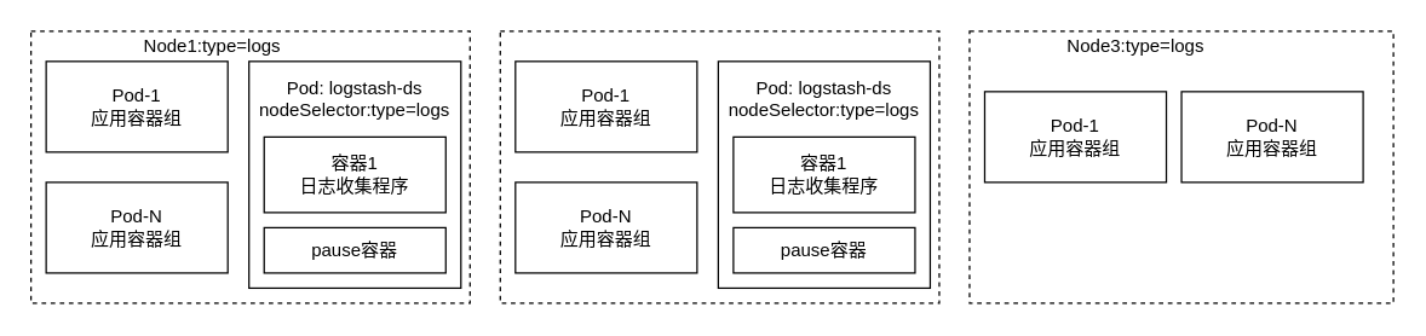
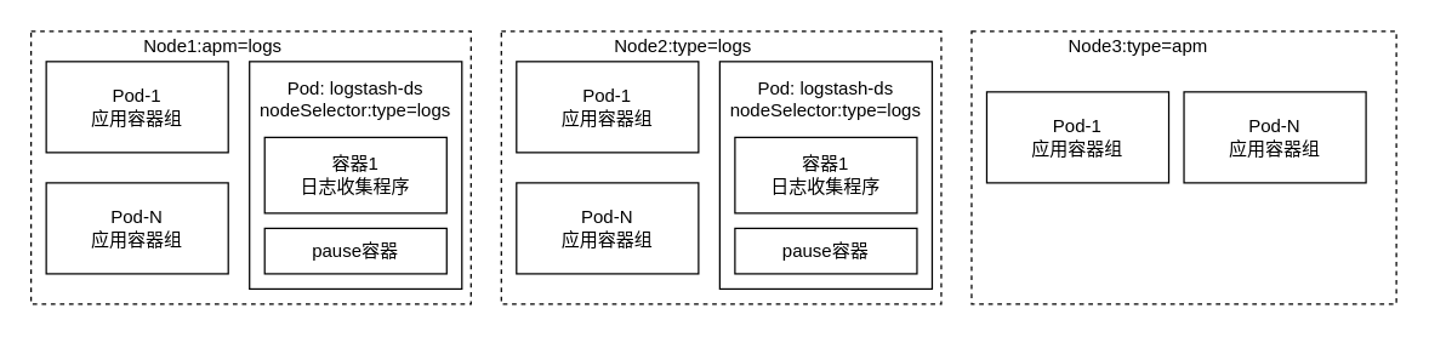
  <mxCell id="0" />
  <mxCell id="1" parent="0" />
  <mxCell id="2" value="" style="rounded=0;whiteSpace=wrap;html=1;dashed=1;fillColor=none;" vertex="1" parent="1"><mxGeometry x="20" y="20" width="290" height="180" as="geometry" /></mxCell>
- <mxCell id="3" value="Node1:type=logs" style="rounded=0;whiteSpace=wrap;html=1;strokeColor=none;fillColor=none;" vertex="1" parent="1"><mxGeometry x="80" y="20" width="120" height="20" as="geometry" /></mxCell>
+ <mxCell id="3" value="Node1:apm=logs" style="rounded=0;whiteSpace=wrap;html=1;strokeColor=none;fillColor=none;" vertex="1" parent="1"><mxGeometry x="80" y="20" width="120" height="20" as="geometry" /></mxCell>
  <mxCell id="4" value="&lt;div&gt;Pod-1&lt;/div&gt;&lt;div&gt;应用容器组&lt;br&gt;&lt;/div&gt;" style="rounded=0;whiteSpace=wrap;html=1;" vertex="1" parent="1"><mxGeometry x="30" y="40" width="120" height="60" as="geometry" /></mxCell>
  <mxCell id="5" value="" style="rounded=0;whiteSpace=wrap;html=1;" vertex="1" parent="1"><mxGeometry x="164" y="40" width="140" height="150" as="geometry" /></mxCell>
  <mxCell id="6" value="&lt;div&gt;Pod: logstash-ds&lt;/div&gt;&lt;div&gt;nodeSelector:type=logs&lt;br&gt;&lt;/div&gt;" style="rounded=0;whiteSpace=wrap;html=1;fillColor=none;strokeColor=none;" vertex="1" parent="1"><mxGeometry x="164" y="40" width="140" height="50" as="geometry" /></mxCell>
  <mxCell id="7" value="&lt;div&gt;容器1&lt;/div&gt;&lt;div&gt;日志收集程序&lt;br&gt;&lt;/div&gt;" style="rounded=0;whiteSpace=wrap;html=1;" vertex="1" parent="1"><mxGeometry x="174" y="90" width="120" height="50" as="geometry" /></mxCell>
  <mxCell id="8" value="pause容器" style="rounded=0;whiteSpace=wrap;html=1;" vertex="1" parent="1"><mxGeometry x="174" y="150" width="120" height="30" as="geometry" /></mxCell>
  <mxCell id="9" value="&lt;div&gt;Pod-N&lt;/div&gt;&lt;div&gt;应用容器组&lt;br&gt;&lt;/div&gt;" style="rounded=0;whiteSpace=wrap;html=1;" vertex="1" parent="1"><mxGeometry x="30" y="120" width="120" height="60" as="geometry" /></mxCell>
  <mxCell id="10" value="" style="rounded=0;whiteSpace=wrap;html=1;dashed=1;fillColor=none;" vertex="1" parent="1"><mxGeometry x="330" y="20" width="290" height="180" as="geometry" /></mxCell>
+ <mxCell id="11" value="Node2:type=logs" style="rounded=0;whiteSpace=wrap;html=1;strokeColor=none;fillColor=none;" vertex="1" parent="1"><mxGeometry x="390" y="20" width="120" height="20" as="geometry" /></mxCell>
  <mxCell id="12" value="&lt;div&gt;Pod-1&lt;/div&gt;&lt;div&gt;应用容器组&lt;br&gt;&lt;/div&gt;" style="rounded=0;whiteSpace=wrap;html=1;" vertex="1" parent="1"><mxGeometry x="340" y="40" width="120" height="60" as="geometry" /></mxCell>
  <mxCell id="13" value="" style="rounded=0;whiteSpace=wrap;html=1;" vertex="1" parent="1"><mxGeometry x="474" y="40" width="140" height="150" as="geometry" /></mxCell>
  <mxCell id="14" value="&lt;div&gt;Pod: logstash-ds&lt;/div&gt;&lt;div&gt;nodeSelector:type=logs&lt;br&gt;&lt;/div&gt;" style="rounded=0;whiteSpace=wrap;html=1;fillColor=none;strokeColor=none;" vertex="1" parent="1"><mxGeometry x="474" y="40" width="140" height="50" as="geometry" /></mxCell>
  <mxCell id="15" value="&lt;div&gt;容器1&lt;/div&gt;&lt;div&gt;日志收集程序&lt;br&gt;&lt;/div&gt;" style="rounded=0;whiteSpace=wrap;html=1;" vertex="1" parent="1"><mxGeometry x="484" y="90" width="120" height="50" as="geometry" /></mxCell>
  <mxCell id="16" value="pause容器" style="rounded=0;whiteSpace=wrap;html=1;" vertex="1" parent="1"><mxGeometry x="484" y="150" width="120" height="30" as="geometry" /></mxCell>
  <mxCell id="17" value="&lt;div&gt;Pod-N&lt;/div&gt;&lt;div&gt;应用容器组&lt;br&gt;&lt;/div&gt;" style="rounded=0;whiteSpace=wrap;html=1;" vertex="1" parent="1"><mxGeometry x="340" y="120" width="120" height="60" as="geometry" /></mxCell>
  <mxCell id="18" value="" style="rounded=0;whiteSpace=wrap;html=1;dashed=1;fillColor=none;" vertex="1" parent="1"><mxGeometry x="640" y="20" width="280" height="180" as="geometry" /></mxCell>
- <mxCell id="19" value="Node3:type=logs" style="rounded=0;whiteSpace=wrap;html=1;strokeColor=none;fillColor=none;" vertex="1" parent="1"><mxGeometry x="690" y="20" width="120" height="20" as="geometry" /></mxCell>
+ <mxCell id="19" value="Node3:type=apm" style="rounded=0;whiteSpace=wrap;html=1;strokeColor=none;fillColor=none;" vertex="1" parent="1"><mxGeometry x="690" y="20" width="120" height="20" as="geometry" /></mxCell>
  <mxCell id="20" value="&lt;div&gt;Pod-1&lt;/div&gt;&lt;div&gt;应用容器组&lt;br&gt;&lt;/div&gt;" style="rounded=0;whiteSpace=wrap;html=1;" vertex="1" parent="1"><mxGeometry x="650" y="60" width="120" height="60" as="geometry" /></mxCell>
  <mxCell id="21" value="&lt;div&gt;Pod-N&lt;/div&gt;&lt;div&gt;应用容器组&lt;br&gt;&lt;/div&gt;" style="rounded=0;whiteSpace=wrap;html=1;" vertex="1" parent="1"><mxGeometry x="780" y="60" width="120" height="60" as="geometry" /></mxCell>
